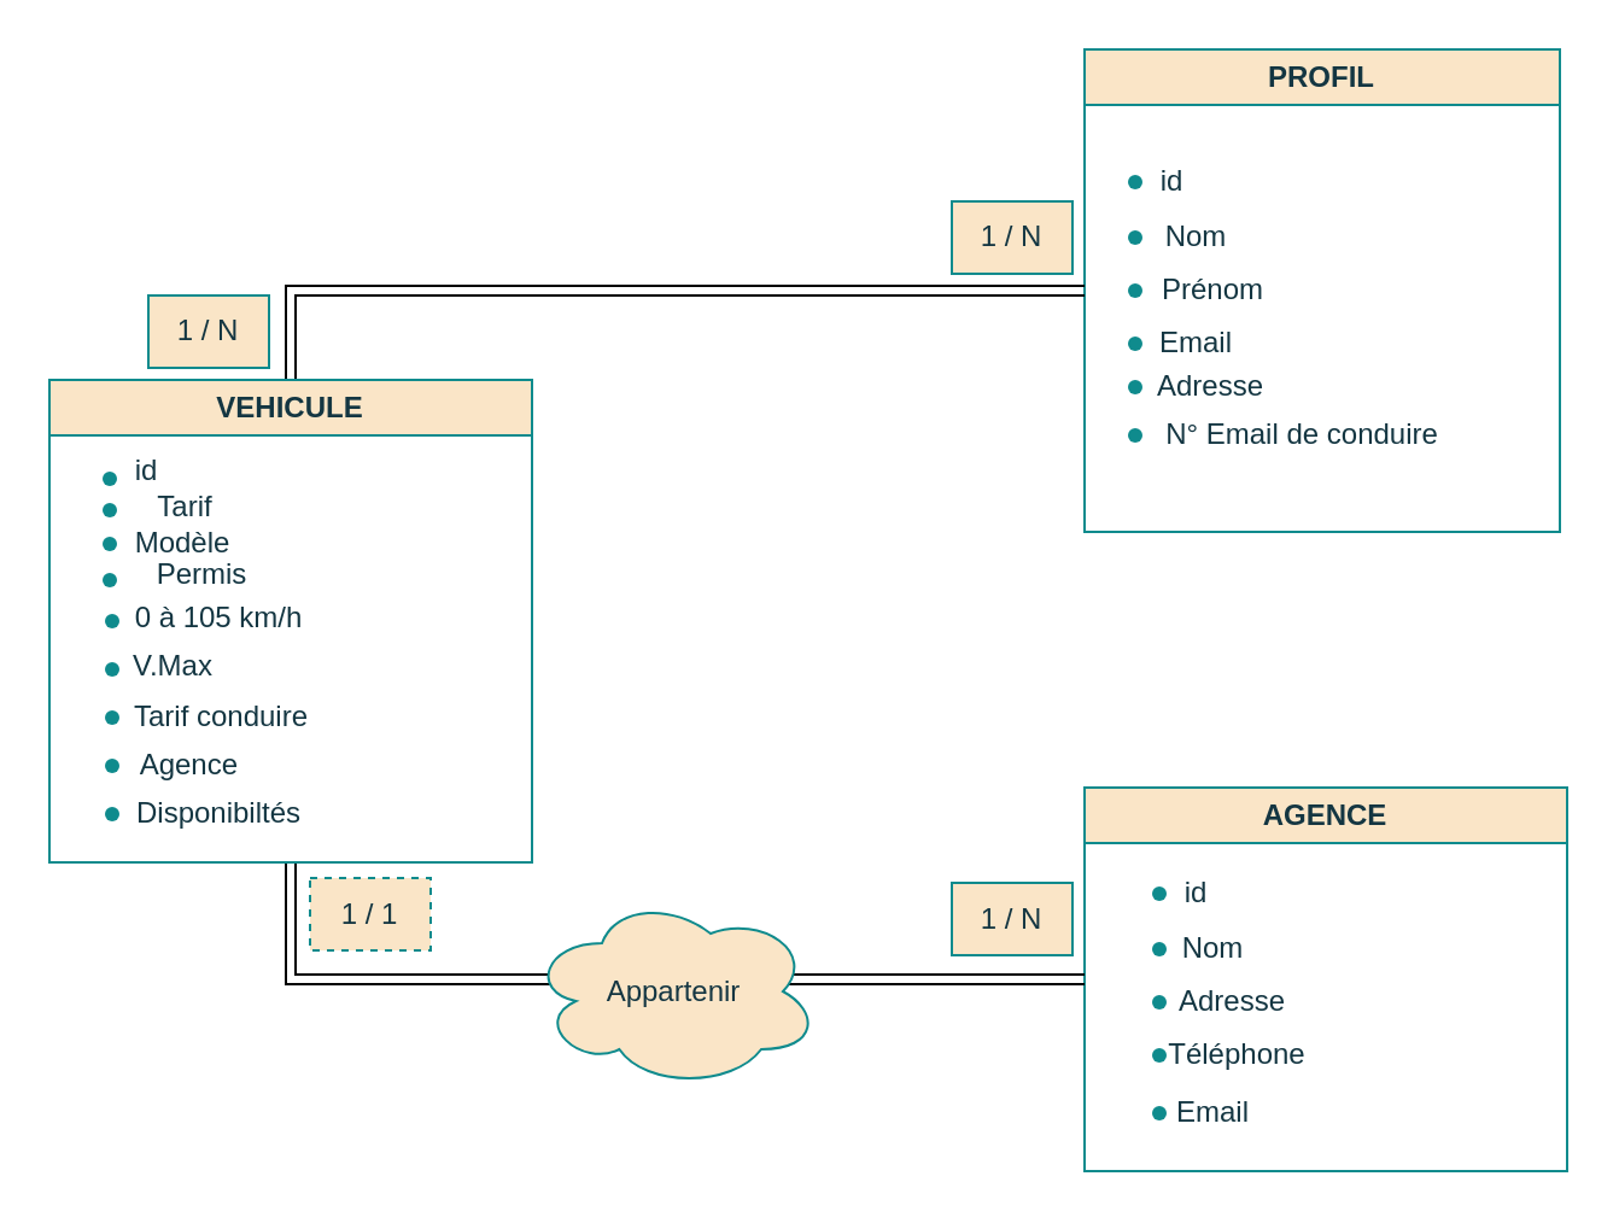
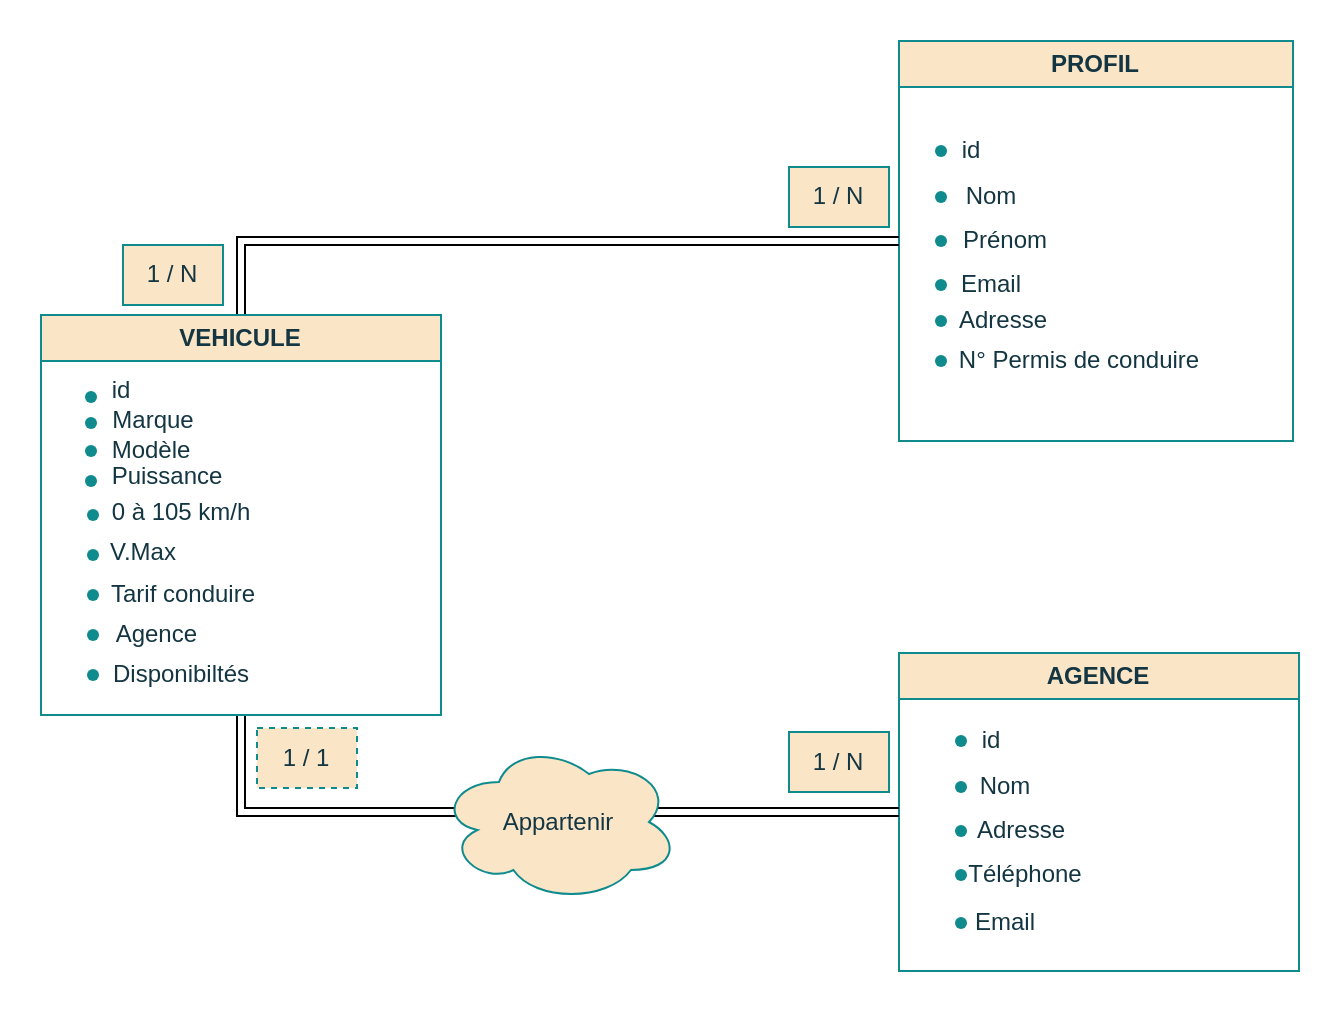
  <mxCell id="0" />
  <mxCell id="1" parent="0" />
  <mxCell id="2" value="PROFIL" style="swimlane;whiteSpace=wrap;html=1;labelBackgroundColor=none;fillColor=#FAE5C7;strokeColor=#0F8B8D;fontColor=#143642;" parent="1" vertex="1"><mxGeometry x="449" y="20" width="197" height="200" as="geometry"><mxRectangle x="340" y="400" width="80" height="30" as="alternateBounds" /></mxGeometry></mxCell>
  <mxCell id="3" value="AGENCE" style="swimlane;whiteSpace=wrap;html=1;labelBackgroundColor=none;fillColor=#FAE5C7;strokeColor=#0F8B8D;fontColor=#143642;" parent="1" vertex="1"><mxGeometry x="449" y="326" width="200" height="159" as="geometry" /></mxCell>
  <mxCell id="4" value="" style="shape=waypoint;sketch=0;size=6;pointerEvents=1;points=[];fillColor=none;resizable=0;rotatable=0;perimeter=centerPerimeter;snapToPoint=1;labelBackgroundColor=none;strokeColor=#0F8B8D;fontColor=#143642;" vertex="1" parent="3"><mxGeometry x="21" y="101" width="20" height="20" as="geometry" /></mxCell>
  <mxCell id="5" value="" style="shape=waypoint;sketch=0;size=6;pointerEvents=1;points=[];fillColor=none;resizable=0;rotatable=0;perimeter=centerPerimeter;snapToPoint=1;labelBackgroundColor=none;strokeColor=#0F8B8D;fontColor=#143642;" vertex="1" parent="3"><mxGeometry x="21" y="34" width="20" height="20" as="geometry" /></mxCell>
  <mxCell id="6" value="id" style="text;html=1;align=center;verticalAlign=middle;resizable=0;points=[];autosize=1;strokeColor=none;fillColor=none;labelBackgroundColor=none;fontColor=#143642;" vertex="1" parent="3"><mxGeometry x="31" y="29" width="30" height="30" as="geometry" /></mxCell>
  <mxCell id="7" value="" style="shape=waypoint;sketch=0;size=6;pointerEvents=1;points=[];fillColor=none;resizable=0;rotatable=0;perimeter=centerPerimeter;snapToPoint=1;labelBackgroundColor=none;strokeColor=#0F8B8D;fontColor=#143642;" vertex="1" parent="3"><mxGeometry x="21" y="57" width="20" height="20" as="geometry" /></mxCell>
  <mxCell id="8" value="" style="shape=waypoint;sketch=0;size=6;pointerEvents=1;points=[];fillColor=none;resizable=0;rotatable=0;perimeter=centerPerimeter;snapToPoint=1;labelBackgroundColor=none;strokeColor=#0F8B8D;fontColor=#143642;" vertex="1" parent="3"><mxGeometry x="21" y="79" width="20" height="20" as="geometry" /></mxCell>
  <mxCell id="9" value="Nom" style="text;html=1;align=center;verticalAlign=middle;resizable=0;points=[];autosize=1;strokeColor=none;fillColor=none;labelBackgroundColor=none;fontColor=#143642;" vertex="1" parent="3"><mxGeometry x="28" y="52" width="50" height="30" as="geometry" /></mxCell>
  <mxCell id="10" value="Adresse" style="text;html=1;align=center;verticalAlign=middle;resizable=0;points=[];autosize=1;strokeColor=none;fillColor=none;labelBackgroundColor=none;fontColor=#143642;" vertex="1" parent="3"><mxGeometry x="26" y="74" width="70" height="30" as="geometry" /></mxCell>
  <mxCell id="11" value="Téléphone" style="text;html=1;align=center;verticalAlign=middle;resizable=0;points=[];autosize=1;strokeColor=none;fillColor=none;labelBackgroundColor=none;fontColor=#143642;" vertex="1" parent="3"><mxGeometry x="23" y="96" width="80" height="30" as="geometry" /></mxCell>
  <mxCell id="12" value="" style="shape=waypoint;sketch=0;size=6;pointerEvents=1;points=[];fillColor=none;resizable=0;rotatable=0;perimeter=centerPerimeter;snapToPoint=1;labelBackgroundColor=none;strokeColor=#0F8B8D;fontColor=#143642;" vertex="1" parent="3"><mxGeometry x="21" y="125" width="20" height="20" as="geometry" /></mxCell>
  <mxCell id="13" value="Email" style="text;html=1;align=center;verticalAlign=middle;resizable=0;points=[];autosize=1;strokeColor=none;fillColor=none;labelBackgroundColor=none;fontColor=#143642;" vertex="1" parent="3"><mxGeometry x="28" y="120" width="50" height="30" as="geometry" /></mxCell>
  <mxCell id="14" style="edgeStyle=orthogonalEdgeStyle;rounded=0;orthogonalLoop=1;jettySize=auto;html=1;exitX=0.5;exitY=0;exitDx=0;exitDy=0;entryX=0;entryY=0.5;entryDx=0;entryDy=0;shape=link;" edge="1" parent="1" source="16" target="2"><mxGeometry relative="1" as="geometry" /></mxCell>
  <mxCell id="15" style="edgeStyle=orthogonalEdgeStyle;rounded=0;orthogonalLoop=1;jettySize=auto;html=1;exitX=0.5;exitY=1;exitDx=0;exitDy=0;entryX=0;entryY=0.5;entryDx=0;entryDy=0;shape=link;" edge="1" parent="1" source="16" target="3"><mxGeometry relative="1" as="geometry" /></mxCell>
  <mxCell id="16" value="VEHICULE" style="swimlane;whiteSpace=wrap;html=1;labelBackgroundColor=none;fillColor=#FAE5C7;strokeColor=#0F8B8D;fontColor=#143642;" parent="1" vertex="1"><mxGeometry x="20" y="157" width="200" height="200" as="geometry" /></mxCell>
  <mxCell id="17" value="" style="shape=waypoint;sketch=0;size=6;pointerEvents=1;points=[];fillColor=none;resizable=0;rotatable=0;perimeter=centerPerimeter;snapToPoint=1;labelBackgroundColor=none;strokeColor=#0F8B8D;fontColor=#143642;" parent="16" vertex="1"><mxGeometry x="16" y="110" width="20" height="20" as="geometry" /></mxCell>
  <mxCell id="18" value="" style="shape=waypoint;sketch=0;size=6;pointerEvents=1;points=[];fillColor=none;resizable=0;rotatable=0;perimeter=centerPerimeter;snapToPoint=1;labelBackgroundColor=none;strokeColor=#0F8B8D;fontColor=#143642;" parent="16" vertex="1"><mxGeometry x="16" y="150" width="20" height="20" as="geometry" /></mxCell>
  <mxCell id="19" value="" style="shape=waypoint;sketch=0;size=6;pointerEvents=1;points=[];fillColor=none;resizable=0;rotatable=0;perimeter=centerPerimeter;snapToPoint=1;labelBackgroundColor=none;strokeColor=#0F8B8D;fontColor=#143642;" parent="16" vertex="1"><mxGeometry x="16" y="170" width="20" height="20" as="geometry" /></mxCell>
  <mxCell id="20" value="" style="shape=waypoint;sketch=0;size=6;pointerEvents=1;points=[];fillColor=none;resizable=0;rotatable=0;perimeter=centerPerimeter;snapToPoint=1;labelBackgroundColor=none;strokeColor=#0F8B8D;fontColor=#143642;" vertex="1" parent="16"><mxGeometry x="16" y="90" width="20" height="20" as="geometry" /></mxCell>
  <mxCell id="21" value="" style="shape=waypoint;sketch=0;size=6;pointerEvents=1;points=[];fillColor=none;resizable=0;rotatable=0;perimeter=centerPerimeter;snapToPoint=1;labelBackgroundColor=none;strokeColor=#0F8B8D;fontColor=#143642;" vertex="1" parent="16"><mxGeometry x="16" y="130" width="20" height="20" as="geometry" /></mxCell>
  <mxCell id="22" value="0 à 105 km/h" style="text;html=1;align=center;verticalAlign=middle;resizable=0;points=[];autosize=1;strokeColor=none;fillColor=none;labelBackgroundColor=none;fontColor=#143642;" parent="16" vertex="1"><mxGeometry x="25" y="84" width="90" height="30" as="geometry" /></mxCell>
  <mxCell id="23" value="V.Max" style="text;html=1;align=center;verticalAlign=middle;resizable=0;points=[];autosize=1;strokeColor=none;fillColor=none;labelBackgroundColor=none;fontColor=#143642;" vertex="1" parent="16"><mxGeometry x="21" y="104" width="60" height="30" as="geometry" /></mxCell>
- <mxCell id="24" value="Permis" style="text;html=1;align=center;verticalAlign=middle;resizable=0;points=[];autosize=1;strokeColor=none;fillColor=none;labelBackgroundColor=none;fontColor=#143642;" parent="16" vertex="1"><mxGeometry x="23" y="66" width="80" height="30" as="geometry" /></mxCell>
+ <mxCell id="24" value="Puissance" style="text;html=1;align=center;verticalAlign=middle;resizable=0;points=[];autosize=1;strokeColor=none;fillColor=none;labelBackgroundColor=none;fontColor=#143642;" parent="16" vertex="1"><mxGeometry x="23" y="66" width="80" height="30" as="geometry" /></mxCell>
  <mxCell id="25" value="Disponibiltés" style="text;html=1;align=center;verticalAlign=middle;resizable=0;points=[];autosize=1;strokeColor=none;fillColor=none;labelBackgroundColor=none;fontColor=#143642;" vertex="1" parent="16"><mxGeometry x="25" y="165" width="90" height="30" as="geometry" /></mxCell>
  <mxCell id="26" value="&amp;nbsp;Agence" style="text;html=1;align=center;verticalAlign=middle;resizable=0;points=[];autosize=1;strokeColor=none;fillColor=none;labelBackgroundColor=none;fontColor=#143642;" vertex="1" parent="16"><mxGeometry x="21" y="145" width="70" height="30" as="geometry" /></mxCell>
  <mxCell id="27" value="Tarif conduire" style="text;html=1;align=center;verticalAlign=middle;resizable=0;points=[];autosize=1;strokeColor=none;fillColor=none;labelBackgroundColor=none;fontColor=#143642;" parent="16" vertex="1"><mxGeometry x="21" y="125" width="100" height="30" as="geometry" /></mxCell>
  <mxCell id="28" value="1 / N" style="rounded=0;whiteSpace=wrap;html=1;strokeColor=#0F8B8D;fontColor=#143642;fillColor=#FAE5C7;" parent="1" vertex="1"><mxGeometry x="394" y="83" width="50" height="30" as="geometry" /></mxCell>
  <mxCell id="29" value="1 / N" style="rounded=0;whiteSpace=wrap;html=1;strokeColor=#0F8B8D;fontColor=#143642;fillColor=#FAE5C7;" parent="1" vertex="1"><mxGeometry x="394" y="365.5" width="50" height="30" as="geometry" /></mxCell>
  <mxCell id="30" value="1 / 1" style="rounded=0;whiteSpace=wrap;html=1;strokeColor=#0F8B8D;fontColor=#143642;fillColor=#FAE5C7;dashed=1;" parent="1" vertex="1"><mxGeometry x="128" y="363.5" width="50" height="30" as="geometry" /></mxCell>
  <mxCell id="31" value="Appartenir" style="ellipse;shape=cloud;whiteSpace=wrap;html=1;labelBackgroundColor=none;fillColor=#FAE5C7;strokeColor=#0F8B8D;fontColor=#143642;" parent="1" vertex="1"><mxGeometry x="219" y="370.5" width="120" height="80" as="geometry" /></mxCell>
  <mxCell id="32" value="1 / N" style="rounded=0;whiteSpace=wrap;html=1;strokeColor=#0F8B8D;fontColor=#143642;fillColor=#FAE5C7;" parent="1" vertex="1"><mxGeometry x="61" y="122" width="50" height="30" as="geometry" /></mxCell>
  <mxCell id="33" value="" style="shape=waypoint;sketch=0;size=6;pointerEvents=1;points=[];fillColor=none;resizable=0;rotatable=0;perimeter=centerPerimeter;snapToPoint=1;labelBackgroundColor=none;strokeColor=#0F8B8D;fontColor=#143642;" vertex="1" parent="1"><mxGeometry x="35" y="230" width="20" height="20" as="geometry" /></mxCell>
  <mxCell id="34" value="" style="shape=waypoint;sketch=0;size=6;pointerEvents=1;points=[];fillColor=none;resizable=0;rotatable=0;perimeter=centerPerimeter;snapToPoint=1;labelBackgroundColor=none;strokeColor=#0F8B8D;fontColor=#143642;" vertex="1" parent="1"><mxGeometry x="35" y="188" width="20" height="20" as="geometry" /></mxCell>
  <mxCell id="35" value="id" style="text;html=1;align=center;verticalAlign=middle;resizable=0;points=[];autosize=1;strokeColor=none;fillColor=none;labelBackgroundColor=none;fontColor=#143642;" vertex="1" parent="1"><mxGeometry x="45" y="180" width="30" height="30" as="geometry" /></mxCell>
  <mxCell id="36" value="" style="shape=waypoint;sketch=0;size=6;pointerEvents=1;points=[];fillColor=none;resizable=0;rotatable=0;perimeter=centerPerimeter;snapToPoint=1;labelBackgroundColor=none;strokeColor=#0F8B8D;fontColor=#143642;" vertex="1" parent="1"><mxGeometry x="35" y="201" width="20" height="20" as="geometry" /></mxCell>
  <mxCell id="37" value="" style="shape=waypoint;sketch=0;size=6;pointerEvents=1;points=[];fillColor=none;resizable=0;rotatable=0;perimeter=centerPerimeter;snapToPoint=1;labelBackgroundColor=none;strokeColor=#0F8B8D;fontColor=#143642;" vertex="1" parent="1"><mxGeometry x="35" y="215" width="20" height="20" as="geometry" /></mxCell>
- <mxCell id="38" value="Tarif" style="text;html=1;align=center;verticalAlign=middle;resizable=0;points=[];autosize=1;strokeColor=none;fillColor=none;labelBackgroundColor=none;fontColor=#143642;" vertex="1" parent="1"><mxGeometry x="46" y="195" width="60" height="30" as="geometry" /></mxCell>
+ <mxCell id="38" value="Marque" style="text;html=1;align=center;verticalAlign=middle;resizable=0;points=[];autosize=1;strokeColor=none;fillColor=none;labelBackgroundColor=none;fontColor=#143642;" vertex="1" parent="1"><mxGeometry x="46" y="195" width="60" height="30" as="geometry" /></mxCell>
  <mxCell id="39" value="Modèle" style="text;html=1;align=center;verticalAlign=middle;resizable=0;points=[];autosize=1;strokeColor=none;fillColor=none;labelBackgroundColor=none;fontColor=#143642;" vertex="1" parent="1"><mxGeometry x="45" y="210" width="60" height="30" as="geometry" /></mxCell>
  <mxCell id="40" value="" style="shape=waypoint;sketch=0;size=6;pointerEvents=1;points=[];fillColor=none;resizable=0;rotatable=0;perimeter=centerPerimeter;snapToPoint=1;labelBackgroundColor=none;strokeColor=#0F8B8D;fontColor=#143642;" vertex="1" parent="1"><mxGeometry x="460" y="132" width="20" height="20" as="geometry" /></mxCell>
  <mxCell id="41" value="" style="shape=waypoint;sketch=0;size=6;pointerEvents=1;points=[];fillColor=none;resizable=0;rotatable=0;perimeter=centerPerimeter;snapToPoint=1;labelBackgroundColor=none;strokeColor=#0F8B8D;fontColor=#143642;" vertex="1" parent="1"><mxGeometry x="460" y="65" width="20" height="20" as="geometry" /></mxCell>
  <mxCell id="42" value="id" style="text;html=1;align=center;verticalAlign=middle;resizable=0;points=[];autosize=1;strokeColor=none;fillColor=none;labelBackgroundColor=none;fontColor=#143642;" vertex="1" parent="1"><mxGeometry x="470" y="60" width="30" height="30" as="geometry" /></mxCell>
  <mxCell id="43" value="" style="shape=waypoint;sketch=0;size=6;pointerEvents=1;points=[];fillColor=none;resizable=0;rotatable=0;perimeter=centerPerimeter;snapToPoint=1;labelBackgroundColor=none;strokeColor=#0F8B8D;fontColor=#143642;" vertex="1" parent="1"><mxGeometry x="460" y="88" width="20" height="20" as="geometry" /></mxCell>
  <mxCell id="44" value="" style="shape=waypoint;sketch=0;size=6;pointerEvents=1;points=[];fillColor=none;resizable=0;rotatable=0;perimeter=centerPerimeter;snapToPoint=1;labelBackgroundColor=none;strokeColor=#0F8B8D;fontColor=#143642;" vertex="1" parent="1"><mxGeometry x="460" y="110" width="20" height="20" as="geometry" /></mxCell>
  <mxCell id="45" value="Nom" style="text;html=1;align=center;verticalAlign=middle;resizable=0;points=[];autosize=1;strokeColor=none;fillColor=none;labelBackgroundColor=none;fontColor=#143642;" vertex="1" parent="1"><mxGeometry x="470" y="83" width="50" height="30" as="geometry" /></mxCell>
  <mxCell id="46" value="Prénom" style="text;html=1;align=center;verticalAlign=middle;resizable=0;points=[];autosize=1;strokeColor=none;fillColor=none;labelBackgroundColor=none;fontColor=#143642;" vertex="1" parent="1"><mxGeometry x="467" y="105" width="70" height="30" as="geometry" /></mxCell>
  <mxCell id="47" value="Email" style="text;html=1;align=center;verticalAlign=middle;resizable=0;points=[];autosize=1;strokeColor=none;fillColor=none;labelBackgroundColor=none;fontColor=#143642;" vertex="1" parent="1"><mxGeometry x="470" y="127" width="50" height="30" as="geometry" /></mxCell>
  <mxCell id="48" value="" style="shape=waypoint;sketch=0;size=6;pointerEvents=1;points=[];fillColor=none;resizable=0;rotatable=0;perimeter=centerPerimeter;snapToPoint=1;labelBackgroundColor=none;strokeColor=#0F8B8D;fontColor=#143642;" vertex="1" parent="1"><mxGeometry x="460" y="170" width="20" height="20" as="geometry" /></mxCell>
  <mxCell id="49" value="" style="shape=waypoint;sketch=0;size=6;pointerEvents=1;points=[];fillColor=none;resizable=0;rotatable=0;perimeter=centerPerimeter;snapToPoint=1;labelBackgroundColor=none;strokeColor=#0F8B8D;fontColor=#143642;" vertex="1" parent="1"><mxGeometry x="460" y="150" width="20" height="20" as="geometry" /></mxCell>
- <mxCell id="50" value="N° Email de conduire" style="text;html=1;align=center;verticalAlign=middle;resizable=0;points=[];autosize=1;strokeColor=none;fillColor=none;labelBackgroundColor=none;fontColor=#143642;" vertex="1" parent="1"><mxGeometry x="469" y="165" width="140" height="30" as="geometry" /></mxCell>
+ <mxCell id="50" value="N° Permis de conduire" style="text;html=1;align=center;verticalAlign=middle;resizable=0;points=[];autosize=1;strokeColor=none;fillColor=none;labelBackgroundColor=none;fontColor=#143642;" vertex="1" parent="1"><mxGeometry x="469" y="165" width="140" height="30" as="geometry" /></mxCell>
  <mxCell id="51" value="Adresse" style="text;html=1;align=center;verticalAlign=middle;resizable=0;points=[];autosize=1;strokeColor=none;fillColor=none;labelBackgroundColor=none;fontColor=#143642;" vertex="1" parent="1"><mxGeometry x="466" y="145" width="70" height="30" as="geometry" /></mxCell>
